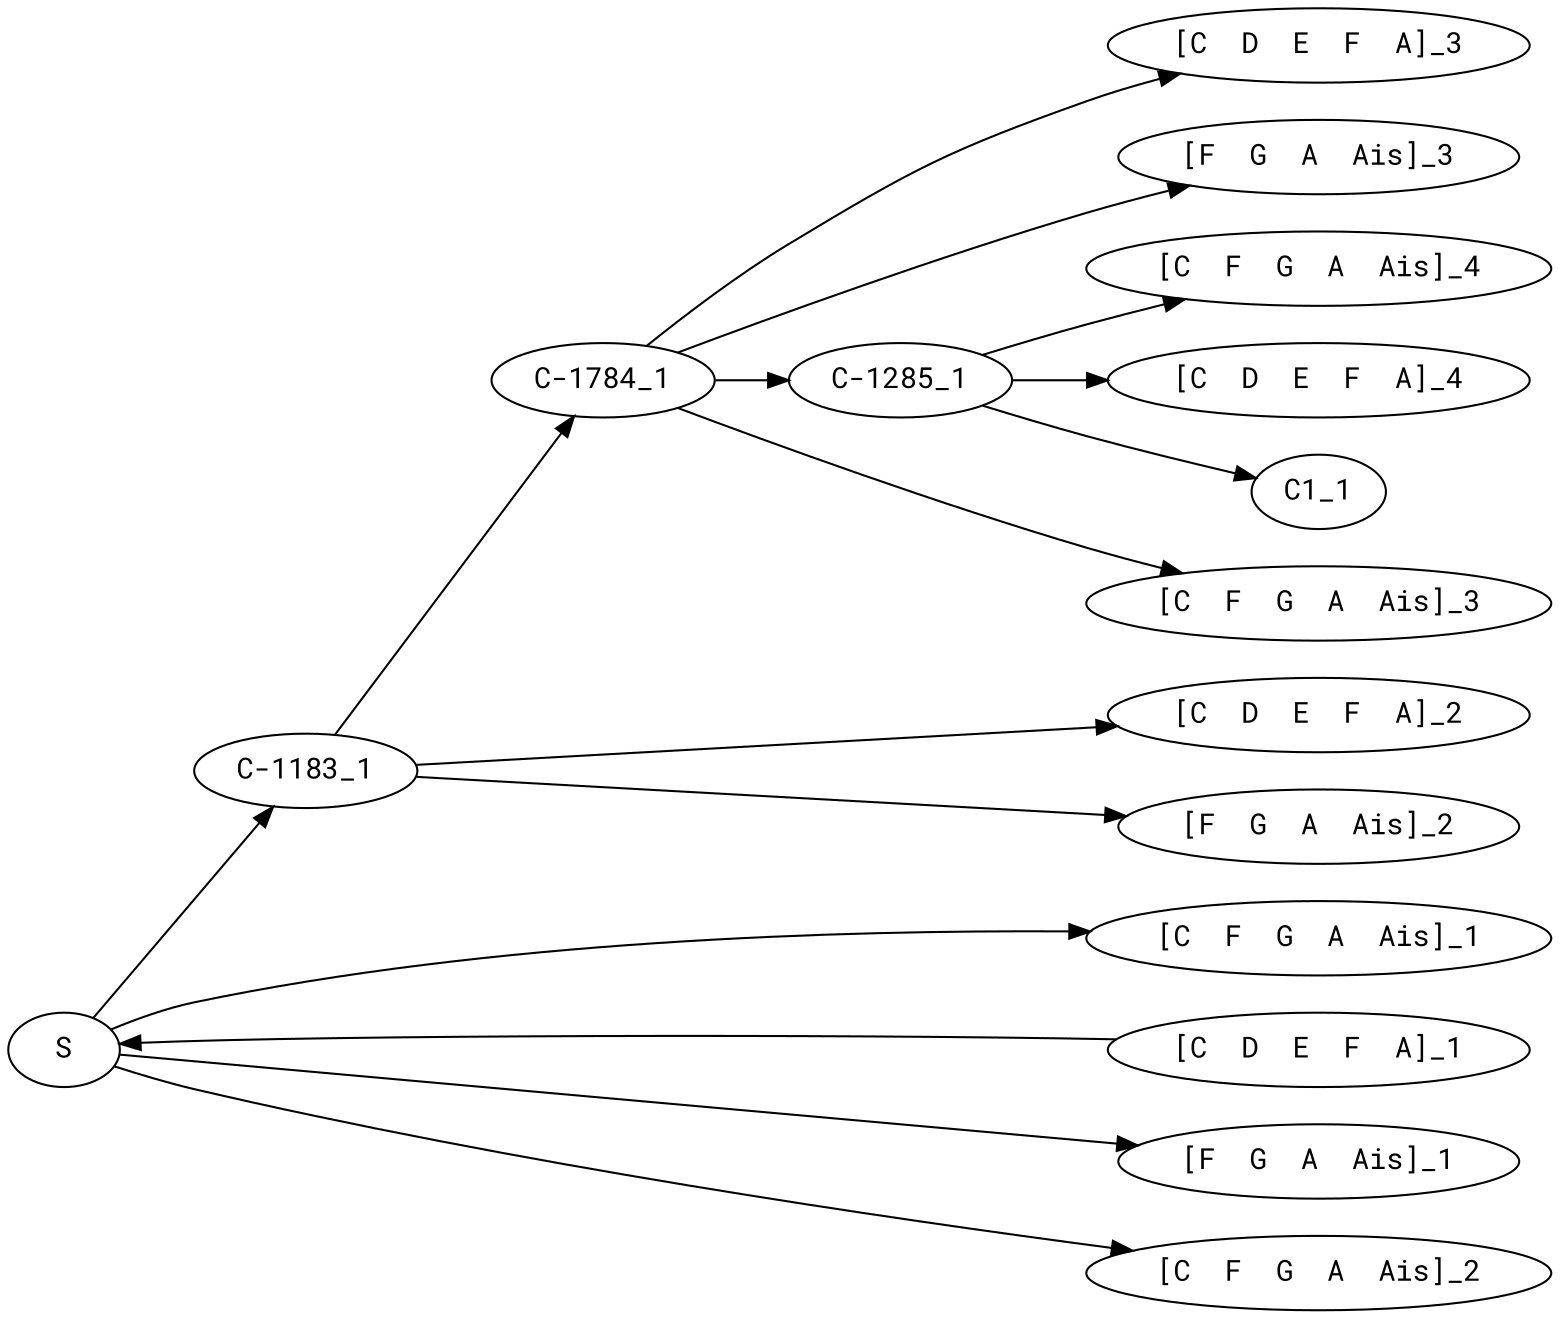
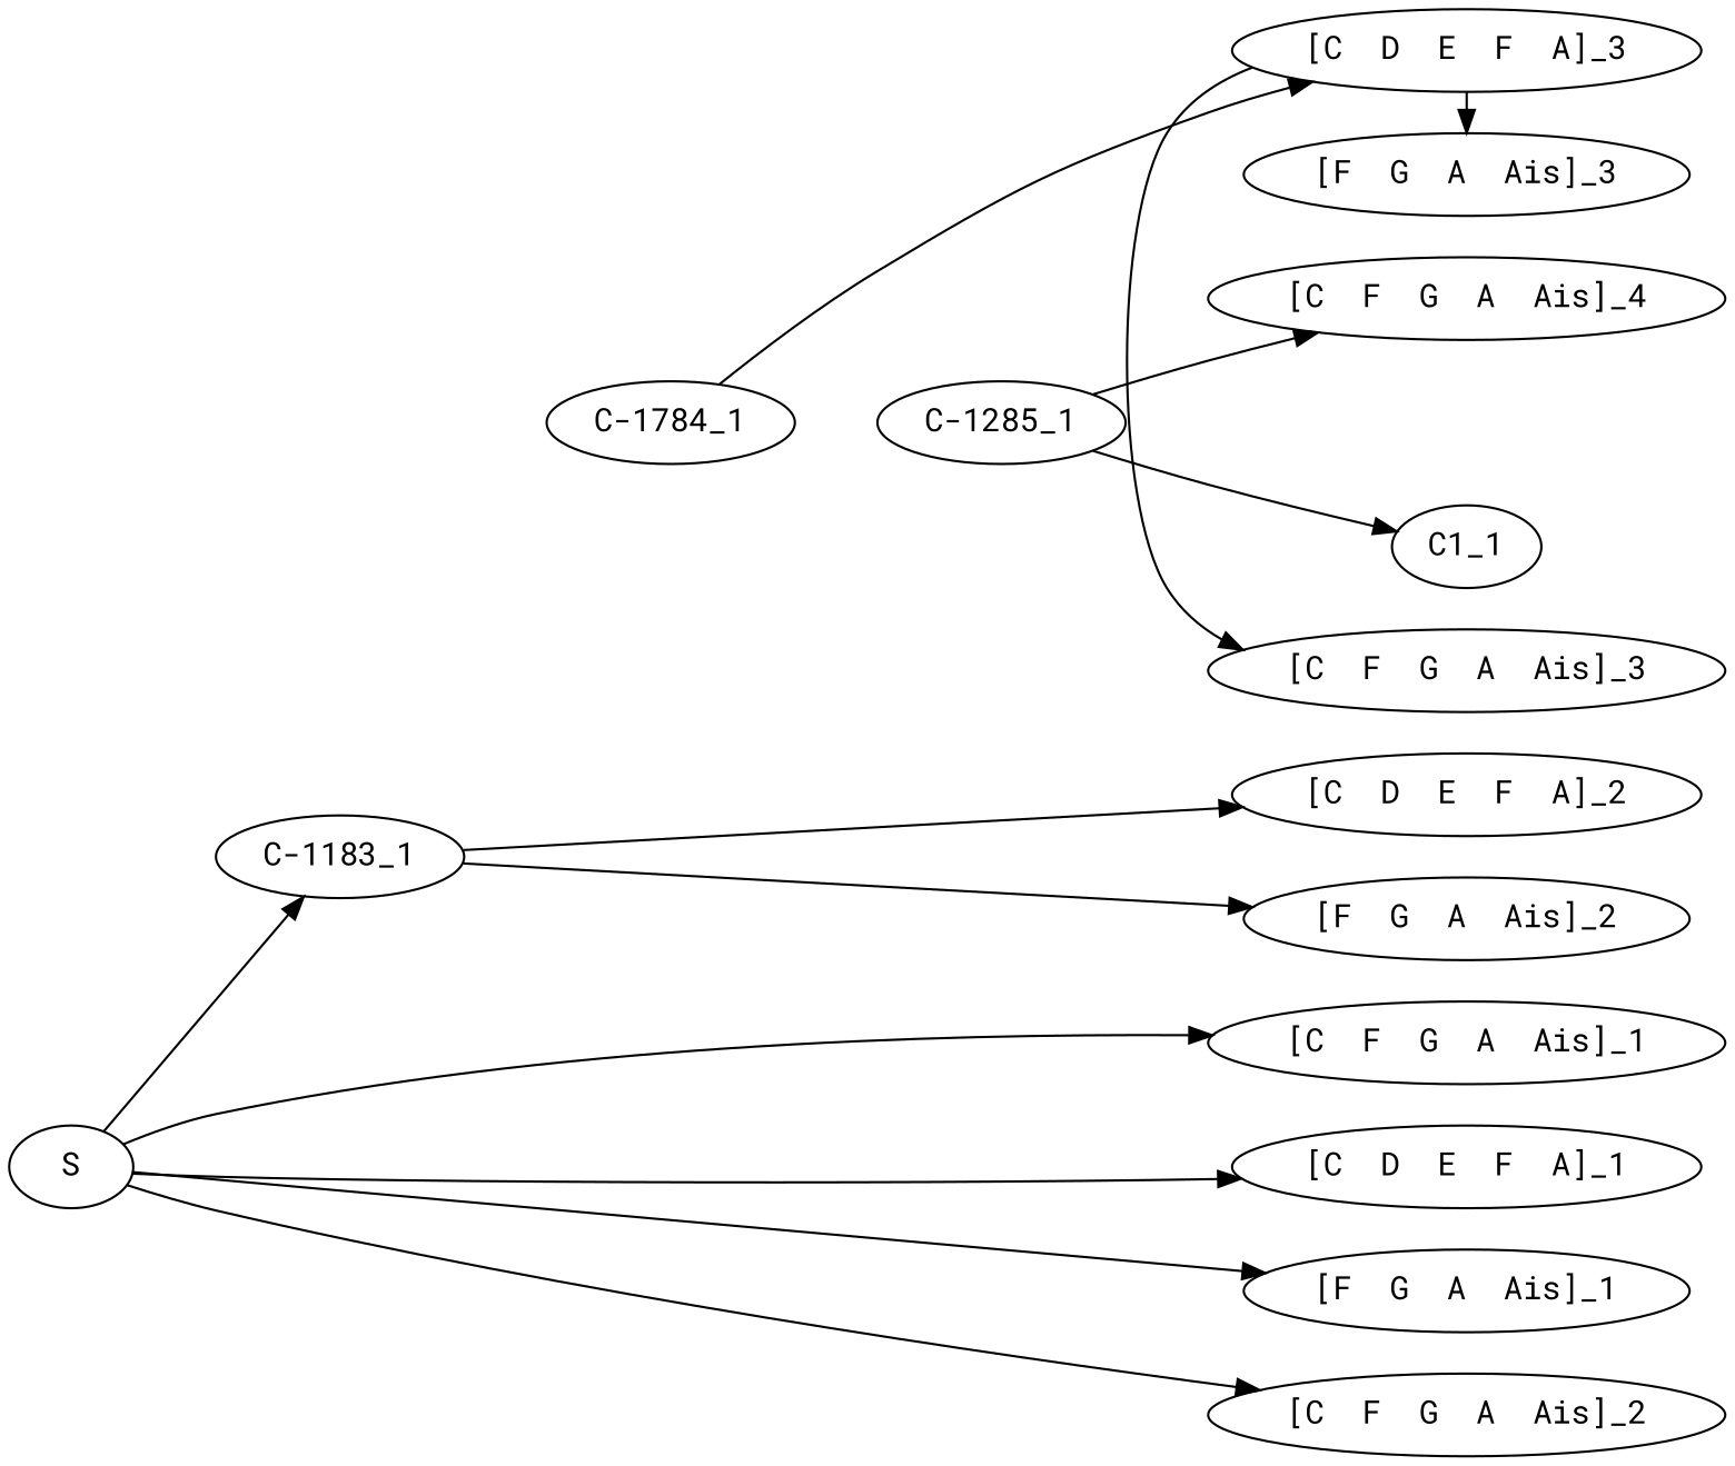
  digraph {
    fontname="Roboto Mono"
    rankdir=LR
    node [fontname="Roboto Mono"]
    edge [fontname="Roboto Mono"]
    S
    "C-1183_1"
    "[C  F  G  A  Ais]_1"
    "[C  D  E  F  A]_1"
    "[F  G  A  Ais]_1"
    "[C  F  G  A  Ais]_2"
    "[C  D  E  F  A]_2"
    "[F  G  A  Ais]_2"
    "[C  F  G  A  Ais]_3"
    "[C  D  E  F  A]_3"
    "[F  G  A  Ais]_3"
    "[C  F  G  A  Ais]_4"
-   "[C  D  E  F  A]_4"
    n14 [label="C-1784_1"]
    n15 [label="C-1285_1"]
    n16 [label=C1_1]
    subgraph sub_1 {
      rank=min
      S
    }
    subgraph sub_2 {
      rank=same
      "C-1183_1"
    }
    subgraph sub_3 {
      rank=same
      "[C  F  G  A  Ais]_1"
      "[C  D  E  F  A]_1"
      "[F  G  A  Ais]_1"
      "[C  F  G  A  Ais]_2"
      "[C  D  E  F  A]_2"
      "[F  G  A  Ais]_2"
      "[C  F  G  A  Ais]_3"
      "[C  D  E  F  A]_3"
      "[F  G  A  Ais]_3"
      "[C  F  G  A  Ais]_4"
-     "[C  D  E  F  A]_4"
    }
    subgraph sub_4 {
      rank=same
      n14
    }
    subgraph sub_5 {
      rank=same
      n15
    }
    subgraph sub_6 {
      rank=same
      n16
    }
    S -> "C-1183_1"
    S -> "[C  F  G  A  Ais]_1"
-   "[C  D  E  F  A]_1" -> S
+   S -> "[C  D  E  F  A]_1"
    S -> "[F  G  A  Ais]_1"
    S -> "[C  F  G  A  Ais]_2"
    "C-1183_1" -> "[C  D  E  F  A]_2"
    "C-1183_1" -> "[F  G  A  Ais]_2"
-   "C-1183_1" -> n14
-   n14 -> "[C  F  G  A  Ais]_3"
+   "[C  D  E  F  A]_3" -> "[C  F  G  A  Ais]_3"
    n14 -> "[C  D  E  F  A]_3"
-   n14 -> "[F  G  A  Ais]_3"
-   n14 -> n15
+   "[C  D  E  F  A]_3" -> "[F  G  A  Ais]_3"
    n15 -> "[C  F  G  A  Ais]_4"
-   n15 -> "[C  D  E  F  A]_4"
    n15 -> n16
  }
